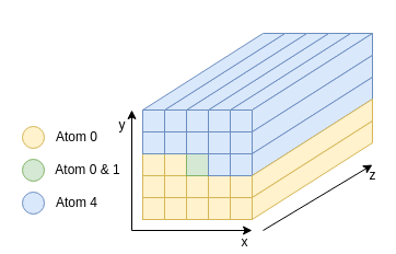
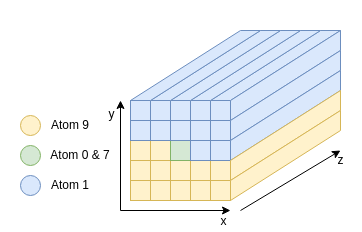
  <mxCell id="0" />
  <mxCell id="1" parent="0" />
  <mxCell id="2" value="" style="whiteSpace=wrap;html=1;aspect=fixed;fillColor=#fff2cc;strokeColor=#d6b656;" vertex="1" parent="1"><mxGeometry x="130" y="180" width="20" height="20" as="geometry" /></mxCell>
  <mxCell id="3" value="" style="whiteSpace=wrap;html=1;aspect=fixed;fillColor=#fff2cc;strokeColor=#d6b656;" vertex="1" parent="1"><mxGeometry x="150" y="180" width="20" height="20" as="geometry" /></mxCell>
  <mxCell id="4" value="" style="whiteSpace=wrap;html=1;aspect=fixed;fillColor=#fff2cc;strokeColor=#d6b656;" vertex="1" parent="1"><mxGeometry x="170" y="180" width="20" height="20" as="geometry" /></mxCell>
  <mxCell id="5" value="" style="whiteSpace=wrap;html=1;aspect=fixed;fillColor=#fff2cc;strokeColor=#d6b656;" vertex="1" parent="1"><mxGeometry x="190" y="180" width="20" height="20" as="geometry" /></mxCell>
  <mxCell id="6" value="" style="whiteSpace=wrap;html=1;aspect=fixed;fillColor=#fff2cc;strokeColor=#d6b656;" vertex="1" parent="1"><mxGeometry x="210" y="180" width="20" height="20" as="geometry" /></mxCell>
  <mxCell id="7" value="" style="whiteSpace=wrap;html=1;aspect=fixed;fillColor=#fff2cc;strokeColor=#d6b656;" vertex="1" parent="1"><mxGeometry x="130" y="160" width="20" height="20" as="geometry" /></mxCell>
  <mxCell id="8" value="" style="whiteSpace=wrap;html=1;aspect=fixed;fillColor=#fff2cc;strokeColor=#d6b656;" vertex="1" parent="1"><mxGeometry x="150" y="160" width="20" height="20" as="geometry" /></mxCell>
  <mxCell id="9" value="" style="whiteSpace=wrap;html=1;aspect=fixed;fillColor=#fff2cc;strokeColor=#d6b656;" vertex="1" parent="1"><mxGeometry x="170" y="160" width="20" height="20" as="geometry" /></mxCell>
  <mxCell id="10" value="" style="whiteSpace=wrap;html=1;aspect=fixed;fillColor=#fff2cc;strokeColor=#d6b656;" vertex="1" parent="1"><mxGeometry x="190" y="160" width="20" height="20" as="geometry" /></mxCell>
  <mxCell id="11" value="" style="whiteSpace=wrap;html=1;aspect=fixed;fillColor=#fff2cc;strokeColor=#d6b656;" vertex="1" parent="1"><mxGeometry x="210" y="160" width="20" height="20" as="geometry" /></mxCell>
  <mxCell id="12" value="" style="whiteSpace=wrap;html=1;aspect=fixed;fillColor=#fff2cc;strokeColor=#d6b656;" vertex="1" parent="1"><mxGeometry x="130" y="140" width="20" height="20" as="geometry" /></mxCell>
  <mxCell id="13" value="" style="whiteSpace=wrap;html=1;aspect=fixed;fillColor=#fff2cc;strokeColor=#d6b656;" vertex="1" parent="1"><mxGeometry x="150" y="140" width="20" height="20" as="geometry" /></mxCell>
  <mxCell id="14" value="" style="whiteSpace=wrap;html=1;aspect=fixed;fillColor=#d5e8d4;strokeColor=#82b366;" vertex="1" parent="1"><mxGeometry x="170" y="140" width="20" height="20" as="geometry" /></mxCell>
  <mxCell id="15" value="" style="whiteSpace=wrap;html=1;aspect=fixed;fillColor=#dae8fc;strokeColor=#6c8ebf;" vertex="1" parent="1"><mxGeometry x="190" y="140" width="20" height="20" as="geometry" /></mxCell>
  <mxCell id="16" value="" style="whiteSpace=wrap;html=1;aspect=fixed;fillColor=#dae8fc;strokeColor=#6c8ebf;" vertex="1" parent="1"><mxGeometry x="210" y="140" width="20" height="20" as="geometry" /></mxCell>
  <mxCell id="17" value="" style="whiteSpace=wrap;html=1;aspect=fixed;fillColor=#dae8fc;strokeColor=#6c8ebf;" vertex="1" parent="1"><mxGeometry x="130" y="120" width="20" height="20" as="geometry" /></mxCell>
  <mxCell id="18" value="" style="whiteSpace=wrap;html=1;aspect=fixed;fillColor=#dae8fc;strokeColor=#6c8ebf;" vertex="1" parent="1"><mxGeometry x="150" y="120" width="20" height="20" as="geometry" /></mxCell>
  <mxCell id="19" value="" style="whiteSpace=wrap;html=1;aspect=fixed;fillColor=#dae8fc;strokeColor=#6c8ebf;" vertex="1" parent="1"><mxGeometry x="170" y="120" width="20" height="20" as="geometry" /></mxCell>
  <mxCell id="20" value="" style="whiteSpace=wrap;html=1;aspect=fixed;fillColor=#dae8fc;strokeColor=#6c8ebf;" vertex="1" parent="1"><mxGeometry x="190" y="120" width="20" height="20" as="geometry" /></mxCell>
  <mxCell id="21" value="" style="whiteSpace=wrap;html=1;aspect=fixed;fillColor=#dae8fc;strokeColor=#6c8ebf;" vertex="1" parent="1"><mxGeometry x="210" y="120" width="20" height="20" as="geometry" /></mxCell>
  <mxCell id="22" value="" style="whiteSpace=wrap;html=1;aspect=fixed;fillColor=#dae8fc;strokeColor=#6c8ebf;" vertex="1" parent="1"><mxGeometry x="130" y="100" width="20" height="20" as="geometry" /></mxCell>
  <mxCell id="23" value="" style="whiteSpace=wrap;html=1;aspect=fixed;fillColor=#dae8fc;strokeColor=#6c8ebf;" vertex="1" parent="1"><mxGeometry x="150" y="100" width="20" height="20" as="geometry" /></mxCell>
  <mxCell id="24" value="" style="whiteSpace=wrap;html=1;aspect=fixed;fillColor=#dae8fc;strokeColor=#6c8ebf;" vertex="1" parent="1"><mxGeometry x="170" y="100" width="20" height="20" as="geometry" /></mxCell>
  <mxCell id="25" value="" style="whiteSpace=wrap;html=1;aspect=fixed;fillColor=#dae8fc;strokeColor=#6c8ebf;" vertex="1" parent="1"><mxGeometry x="190" y="100" width="20" height="20" as="geometry" /></mxCell>
  <mxCell id="26" value="" style="whiteSpace=wrap;html=1;aspect=fixed;fillColor=#dae8fc;strokeColor=#6c8ebf;" vertex="1" parent="1"><mxGeometry x="210" y="100" width="20" height="20" as="geometry" /></mxCell>
  <mxCell id="27" value="" style="shape=parallelogram;perimeter=parallelogramPerimeter;whiteSpace=wrap;html=1;fixedSize=1;size=110;fillColor=#dae8fc;strokeColor=#6c8ebf;" vertex="1" parent="1"><mxGeometry x="210" y="30" width="130" height="70" as="geometry" /></mxCell>
  <mxCell id="28" value="" style="endArrow=classic;html=1;rounded=0;" edge="1" parent="1"><mxGeometry width="50" height="50" relative="1" as="geometry"><mxPoint x="120" y="210" as="sourcePoint" /><mxPoint x="230" y="210" as="targetPoint" /></mxGeometry></mxCell>
  <mxCell id="29" value="x" style="edgeLabel;html=1;align=center;verticalAlign=middle;resizable=0;points=[];fontSize=12;labelBackgroundColor=none;" vertex="1" connectable="0" parent="28"><mxGeometry x="0.852" y="-2" relative="1" as="geometry"><mxPoint y="8" as="offset" /></mxGeometry></mxCell>
  <mxCell id="30" value="" style="endArrow=classic;html=1;rounded=0;" edge="1" parent="1"><mxGeometry width="50" height="50" relative="1" as="geometry"><mxPoint x="120" y="210" as="sourcePoint" /><mxPoint x="120" y="100" as="targetPoint" /></mxGeometry></mxCell>
  <mxCell id="31" value="y" style="edgeLabel;html=1;align=center;verticalAlign=middle;resizable=0;points=[];fontSize=12;labelBackgroundColor=none;" vertex="1" connectable="0" parent="30"><mxGeometry x="0.852" y="-2" relative="1" as="geometry"><mxPoint x="-12" y="5" as="offset" /></mxGeometry></mxCell>
  <mxCell id="32" value="" style="shape=parallelogram;perimeter=parallelogramPerimeter;whiteSpace=wrap;html=1;fixedSize=1;size=70;fillColor=#dae8fc;strokeColor=#6c8ebf;flipV=0;flipH=1;rotation=-90;" vertex="1" parent="1"><mxGeometry x="240" y="20" width="90" height="110" as="geometry" /></mxCell>
  <mxCell id="33" value="" style="shape=parallelogram;perimeter=parallelogramPerimeter;whiteSpace=wrap;html=1;fixedSize=1;size=70;fillColor=#dae8fc;strokeColor=#6c8ebf;flipV=0;flipH=1;rotation=-90;" vertex="1" parent="1"><mxGeometry x="240" y="40" width="90" height="110" as="geometry" /></mxCell>
  <mxCell id="34" value="" style="shape=parallelogram;perimeter=parallelogramPerimeter;whiteSpace=wrap;html=1;fixedSize=1;size=70;fillColor=#dae8fc;strokeColor=#6c8ebf;flipV=0;flipH=1;rotation=-90;" vertex="1" parent="1"><mxGeometry x="240" y="60" width="90" height="110" as="geometry" /></mxCell>
  <mxCell id="35" value="" style="shape=parallelogram;perimeter=parallelogramPerimeter;whiteSpace=wrap;html=1;fixedSize=1;size=70;fillColor=#fff2cc;strokeColor=#d6b656;flipV=0;flipH=1;rotation=-90;" vertex="1" parent="1"><mxGeometry x="240" y="80" width="90" height="110" as="geometry" /></mxCell>
  <mxCell id="36" value="" style="shape=parallelogram;perimeter=parallelogramPerimeter;whiteSpace=wrap;html=1;fixedSize=1;size=70;fillColor=#fff2cc;strokeColor=#d6b656;flipV=0;flipH=1;rotation=-90;" vertex="1" parent="1"><mxGeometry x="240" y="100" width="90" height="110" as="geometry" /></mxCell>
  <mxCell id="37" value="" style="shape=parallelogram;perimeter=parallelogramPerimeter;whiteSpace=wrap;html=1;fixedSize=1;size=110;fillColor=#dae8fc;strokeColor=#6c8ebf;" vertex="1" parent="1"><mxGeometry x="190" y="30" width="130" height="70" as="geometry" /></mxCell>
  <mxCell id="38" value="" style="shape=parallelogram;perimeter=parallelogramPerimeter;whiteSpace=wrap;html=1;fixedSize=1;size=110;fillColor=#dae8fc;strokeColor=#6c8ebf;" vertex="1" parent="1"><mxGeometry x="170" y="30" width="130" height="70" as="geometry" /></mxCell>
  <mxCell id="39" value="" style="shape=parallelogram;perimeter=parallelogramPerimeter;whiteSpace=wrap;html=1;fixedSize=1;size=110;fillColor=#dae8fc;strokeColor=#6c8ebf;" vertex="1" parent="1"><mxGeometry x="150" y="30" width="130" height="70" as="geometry" /></mxCell>
  <mxCell id="40" value="" style="shape=parallelogram;perimeter=parallelogramPerimeter;whiteSpace=wrap;html=1;fixedSize=1;size=110;fillColor=#dae8fc;strokeColor=#6c8ebf;" vertex="1" parent="1"><mxGeometry x="130" y="30" width="130" height="70" as="geometry" /></mxCell>
  <mxCell id="41" value="" style="endArrow=classic;html=1;rounded=0;" edge="1" parent="1"><mxGeometry width="50" height="50" relative="1" as="geometry"><mxPoint x="240" y="210" as="sourcePoint" /><mxPoint x="340" y="150" as="targetPoint" /></mxGeometry></mxCell>
  <mxCell id="42" value="z" style="edgeLabel;html=1;align=center;verticalAlign=middle;resizable=0;points=[];fontSize=12;labelBackgroundColor=none;" vertex="1" connectable="0" parent="41"><mxGeometry x="0.865" y="-1" relative="1" as="geometry"><mxPoint x="6" y="5" as="offset" /></mxGeometry></mxCell>
  <mxCell id="43" value="" style="group" vertex="1" connectable="0" parent="1"><mxGeometry x="20" y="110" width="80" height="30" as="geometry" /></mxCell>
  <mxCell id="44" value="" style="ellipse;whiteSpace=wrap;html=1;aspect=fixed;fillColor=#fff2cc;strokeColor=#d6b656;" vertex="1" parent="43"><mxGeometry y="5" width="20" height="20" as="geometry" /></mxCell>
- <mxCell id="45" value="Atom 0" style="text;html=1;strokeColor=none;fillColor=none;align=center;verticalAlign=middle;whiteSpace=wrap;rounded=0;" vertex="1" parent="43"><mxGeometry x="20" width="60" height="30" as="geometry" /></mxCell>
+ <mxCell id="45" value="Atom 9" style="text;html=1;strokeColor=none;fillColor=none;align=center;verticalAlign=middle;whiteSpace=wrap;rounded=0;" vertex="1" parent="43"><mxGeometry x="20" width="60" height="30" as="geometry" /></mxCell>
  <mxCell id="46" value="" style="group" vertex="1" connectable="0" parent="1"><mxGeometry x="20" y="140" width="100" height="30" as="geometry" /></mxCell>
  <mxCell id="47" value="" style="ellipse;whiteSpace=wrap;html=1;aspect=fixed;fillColor=#d5e8d4;strokeColor=#82b366;" vertex="1" parent="46"><mxGeometry y="5" width="20" height="20" as="geometry" /></mxCell>
- <mxCell id="48" value="Atom 0 &amp;amp; 1" style="text;html=1;strokeColor=none;fillColor=none;align=center;verticalAlign=middle;whiteSpace=wrap;rounded=0;" vertex="1" parent="46"><mxGeometry x="20" width="80" height="30" as="geometry" /></mxCell>
+ <mxCell id="48" value="Atom 0 &amp;amp; 7" style="text;html=1;strokeColor=none;fillColor=none;align=center;verticalAlign=middle;whiteSpace=wrap;rounded=0;" vertex="1" parent="46"><mxGeometry x="20" width="80" height="30" as="geometry" /></mxCell>
  <mxCell id="49" value="" style="group" vertex="1" connectable="0" parent="1"><mxGeometry x="20" y="170" width="80" height="30" as="geometry" /></mxCell>
  <mxCell id="50" value="" style="ellipse;whiteSpace=wrap;html=1;aspect=fixed;fillColor=#dae8fc;strokeColor=#6c8ebf;" vertex="1" parent="49"><mxGeometry y="5" width="20" height="20" as="geometry" /></mxCell>
- <mxCell id="51" value="Atom 4" style="text;html=1;strokeColor=none;fillColor=none;align=center;verticalAlign=middle;whiteSpace=wrap;rounded=0;" vertex="1" parent="49"><mxGeometry x="20" width="60" height="30" as="geometry" /></mxCell>
+ <mxCell id="51" value="Atom 1" style="text;html=1;strokeColor=none;fillColor=none;align=center;verticalAlign=middle;whiteSpace=wrap;rounded=0;" vertex="1" parent="49"><mxGeometry x="20" width="60" height="30" as="geometry" /></mxCell>
